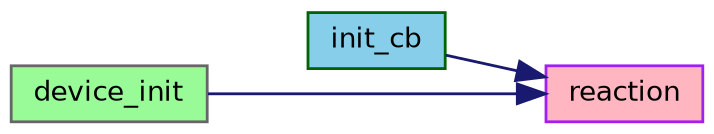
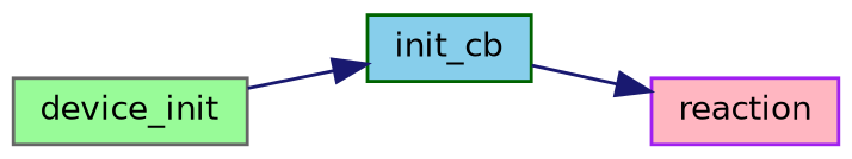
  digraph {
    rankdir=RL
    node [fontname=Helvetica fontsize=10 shape=record style=filled]
    edge [color=midnightblue dir=back fontname=Helvetica fontsize=10 labelfontname=Helvetica labelfontsize=10 style=solid]
    n1 [color=purple fillcolor=lightpink fontcolor=black height=0.2 label=reaction width=0.4]
    n2 [color=darkgreen fillcolor=skyblue height=0.2 label=init_cb width=0.4]
    n3 [color=gray40 fillcolor=palegreen height=0.2 label=device_init width=0.4]
    n1 -> n2
-   n1 -> n3
+   n2 -> n3
  }
